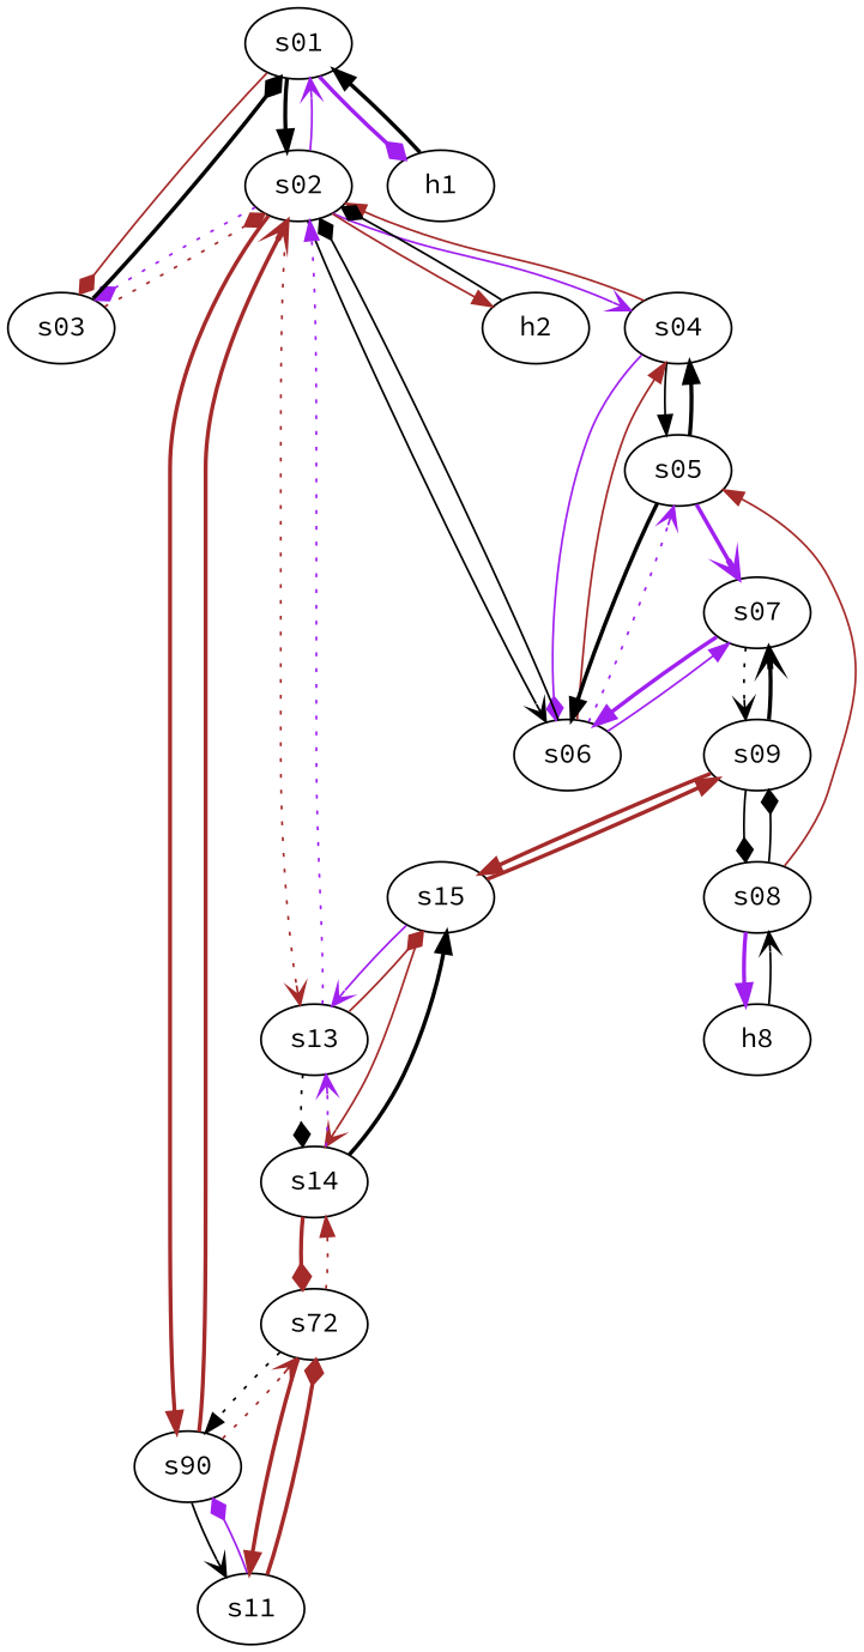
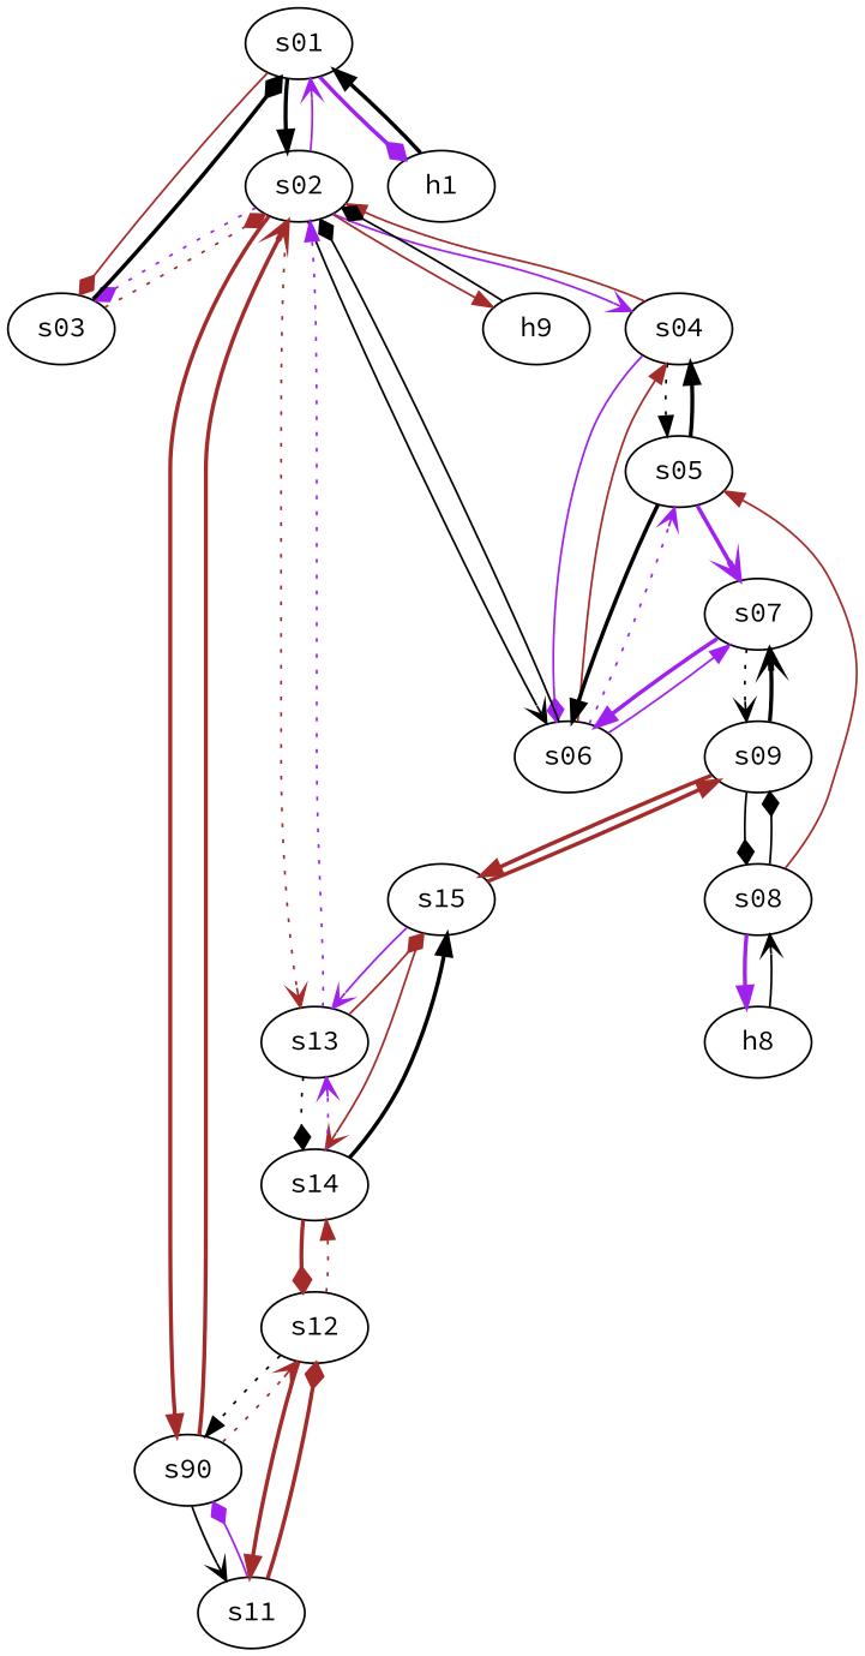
  digraph {
    fontname="Source Code Pro"
    node [fontname="Source Code Pro" ip="192.168.1.3" type=switch]
    edge [arrowhead=normal capacity="1Gbps" color=black cost=0 dst_port=1 fontname="Source Code Pro" src_port=2 style=solid]
    s01 [mac="20:00:00:00:00:01"]
    s02 [mac="20:00:00:00:00:02"]
    s03 [mac="20:00:00:00:00:03"]
    h1 [ip="10.0.0.1" mac="00:00:00:00:00:01" type=host]
    s04 [mac="20:00:00:00:00:04"]
    s06 [mac="20:00:00:00:00:06"]
    n7 [label=s90 mac="20:00:00:00:00:10"]
    s13 [mac="20:00:00:00:00:13"]
-   h2 [ip="10.0.0.2" mac="00:00:00:00:00:02" type=host]
+   h2 [ip="10.0.0.2" mac="00:00:00:00:00:02" type=host label=h9]
    s05 [mac="20:00:00:00:00:05"]
    s07 [mac="20:00:00:00:00:07"]
    s11 [mac="20:00:00:00:00:11"]
-   s12 [mac="20:00:00:00:00:12" label=s72]
+   s12 [mac="20:00:00:00:00:12"]
    s15 [mac="20:00:00:00:00:15"]
    s14 [mac="20:00:00:00:00:14"]
    s09 [mac="20:00:00:00:00:09"]
    s08 [mac="20:00:00:00:00:08"]
    h8 [ip="10.0.0.3" mac="00:00:00:00:00:03" type=host]
    s01 -> s02 [dst_port=2 style=bold]
    s01 -> s03 [arrowhead=diamond color=brown src_port=3]
    s01 -> h1 [arrowhead=diamond color=purple src_port=1 style=bold]
    s02 -> s01 [arrowhead=vee color=purple dst_port=2]
    s02 -> s03 [arrowhead=diamond color=purple dst_port=2 src_port=3 style=dotted]
    s02 -> s04 [arrowhead=vee capacity="100Mbps" color=purple dst_port=3 src_port=4]
    s02 -> s06 [arrowhead=vee capacity="500Mbps" dst_port=4 src_port=5]
    s02 -> n7 [capacity="500Mbps" color=brown dst_port=3 src_port=6 style=bold]
    s02 -> s13 [arrowhead=vee capacity="300Mbps" color=brown dst_port=3 src_port=7 style=dotted]
    s02 -> h2 [color=brown src_port=1]
    s03 -> s01 [arrowhead=diamond dst_port=3 src_port=1 style=bold]
    s03 -> s02 [arrowhead=diamond color=brown dst_port=3 style=dotted]
    h1 -> s01 [src_port=1 style=bold]
    s04 -> s02 [capacity="100Mbps" color=brown dst_port=4 src_port=3]
    s04 -> s06 [arrowhead=diamond color=purple]
-   s04 -> s05 [src_port=1]
+   s04 -> s05 [src_port=1 style=dotted]
    s06 -> s02 [arrowhead=diamond capacity="500Mbps" dst_port=5 src_port=4]
    s06 -> s04 [color=brown dst_port=2 src_port=1]
    s06 -> s05 [arrowhead=vee color=purple dst_port=2 style=dotted]
    s06 -> s07 [color=purple dst_port=2 src_port=3]
    n7 -> s02 [arrowhead=vee capacity="500Mbps" color=brown dst_port=6 src_port=3 style=bold]
    n7 -> s11 [arrowhead=vee src_port=1]
    n7 -> s12 [arrowhead=vee color=brown style=dotted]
    s13 -> s02 [capacity="300Mbps" color=purple dst_port=7 src_port=3 style=dotted]
    s13 -> s15 [arrowhead=diamond color=brown]
    s13 -> s14 [arrowhead=diamond src_port=1 style=dotted]
    h2 -> s02 [arrowhead=diamond src_port=1]
    s05 -> s04 [src_port=1 style=bold]
    s05 -> s06 [dst_port=2 style=bold]
    s05 -> s07 [arrowhead=vee color=purple src_port=3 style=bold]
    s07 -> s06 [color=purple dst_port=3 style=bold]
    s07 -> s09 [arrowhead=vee capacity="200Mbps" dst_port=2 src_port=3 style=dotted]
    s11 -> n7 [arrowhead=diamond color=purple src_port=1]
    s11 -> s12 [arrowhead=diamond color=brown dst_port=2 style=bold]
    s12 -> n7 [style=dotted]
    s12 -> s11 [color=brown dst_port=2 style=bold]
    s12 -> s14 [color=brown dst_port=3 src_port=3 style=dotted]
    s15 -> s13 [arrowhead=vee color=purple dst_port=2 src_port=1]
    s15 -> s14 [arrowhead=vee color=brown dst_port=2]
    s15 -> s09 [color=brown dst_port=3 src_port=3 style=bold]
    s14 -> s13 [arrowhead=vee color=purple src_port=1 style=dotted]
    s14 -> s12 [arrowhead=diamond color=brown dst_port=3 src_port=3 style=bold]
    s14 -> s15 [dst_port=2 style=bold]
    s09 -> s07 [arrowhead=vee capacity="200Mbps" dst_port=3 style=bold]
    s09 -> s15 [color=brown dst_port=3 src_port=3 style=bold]
    s09 -> s08 [arrowhead=diamond dst_port=2 src_port=1]
    s08 -> s05 [capacity="300Mbps" color=brown dst_port=4 src_port=3]
    s08 -> s09 [arrowhead=diamond]
    s08 -> h8 [color=purple src_port=1 style=bold]
    h8 -> s08 [arrowhead=vee src_port=1]
  }
